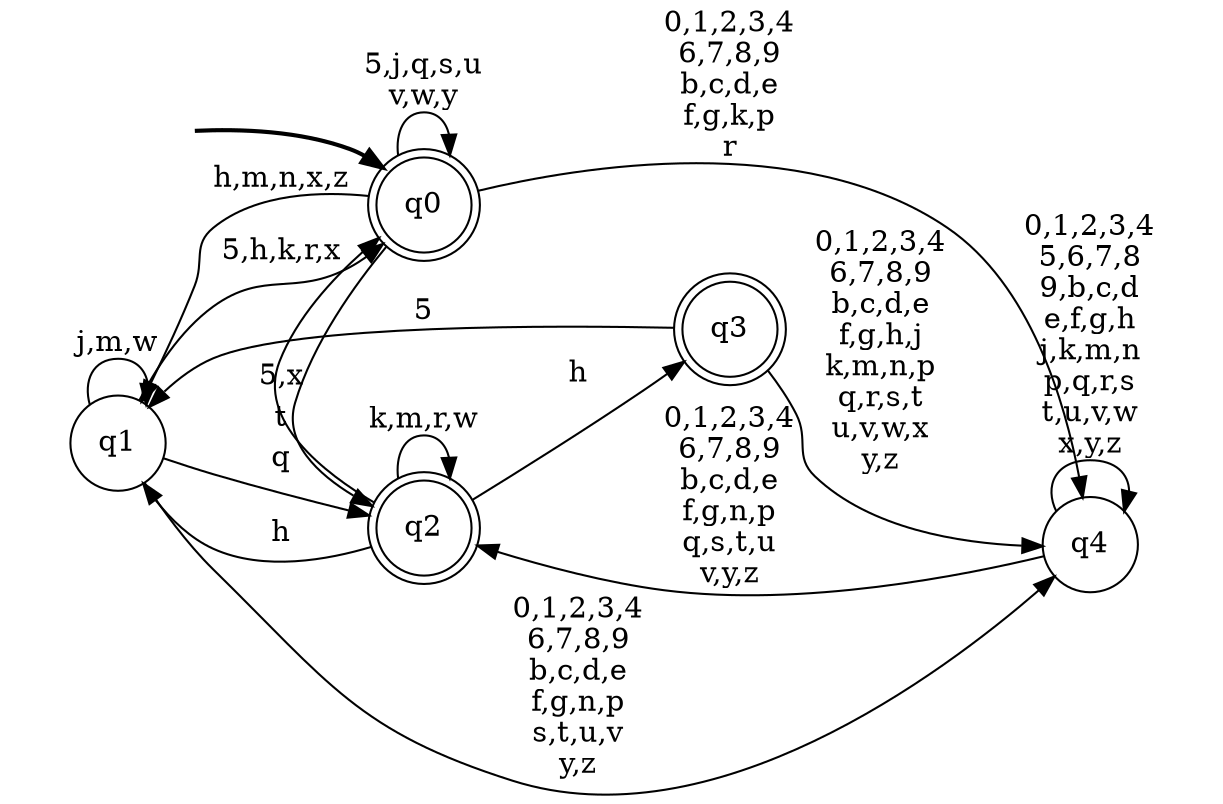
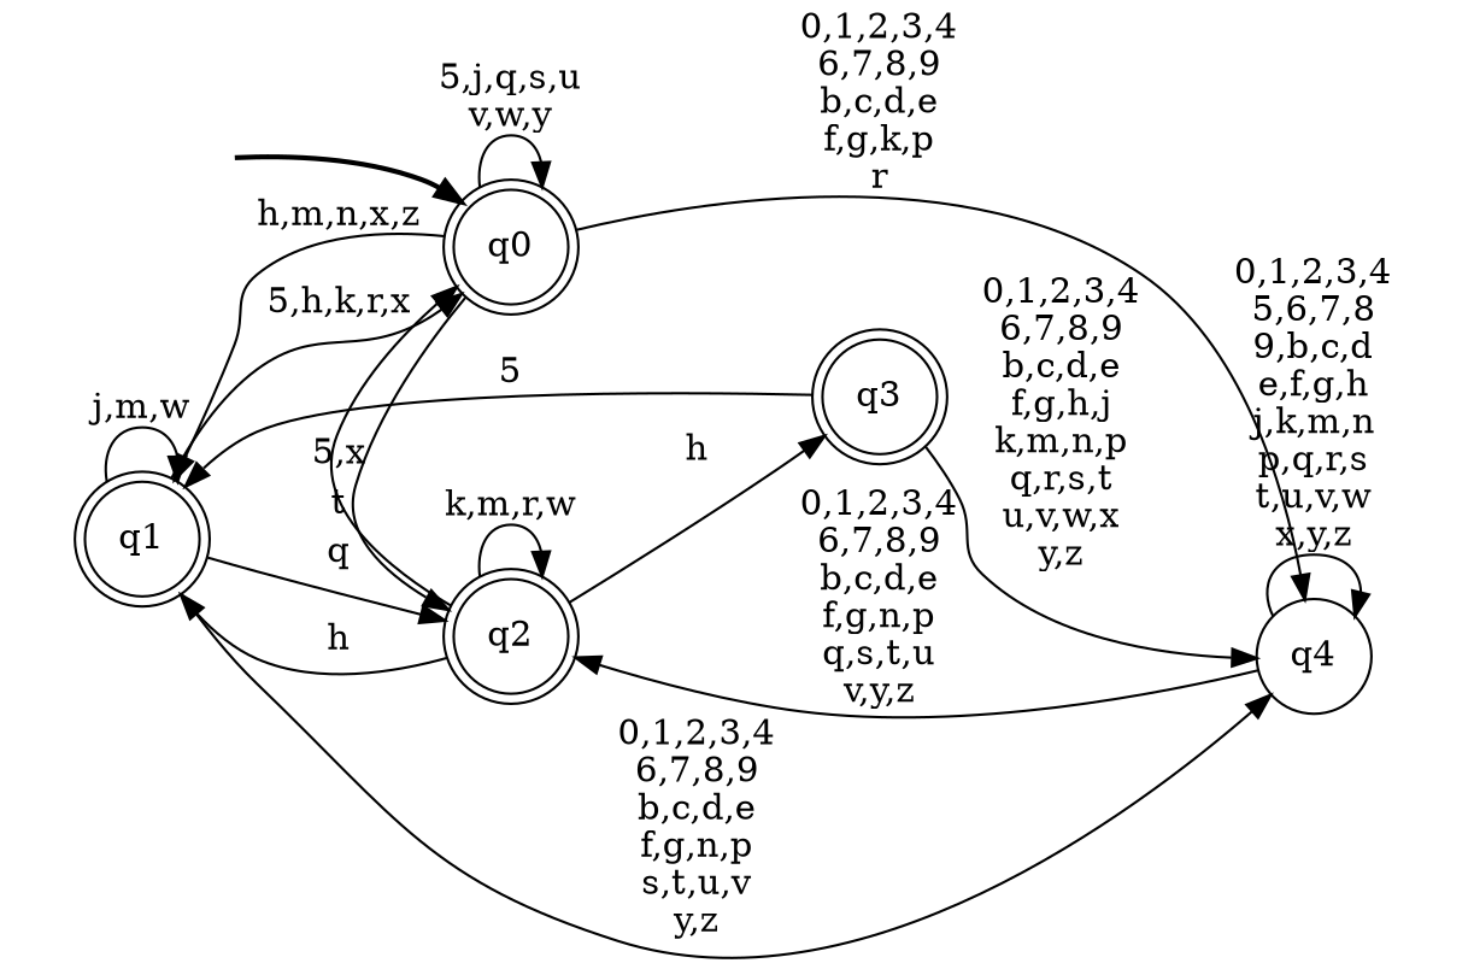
  digraph {
    rankdir=LR
    node [shape=doublecircle style="rounded,filled" color=black fillcolor=white]
    __start0 [height=0 shape=none style=invis width=0 color="" fillcolor=""]
    n2 [label=q0]
-   n3 [label=q1 shape=circle style=filled]
+   n3 [label=q1 style=filled]
    n4 [label=q2]
    n5 [label=q4 shape=circle style=filled]
    n6 [label=q3]
    subgraph cluster_1 {
      nodesep=0.15
      ranksep=0.15
      style=invis
      __start0
      n2
    }
    __start0 -> n2 [penwidth=2]
    n2 -> n2 [label="5,j,q,s,u\nv,w,y"]
    n2 -> n3 [label="h,m,n,x,z"]
    n2 -> n4 [label=t]
    n2 -> n5 [label="0,1,2,3,4\n6,7,8,9\nb,c,d,e\nf,g,k,p\nr"]
    n3 -> n2 [label="5,h,k,r,x"]
    n3 -> n3 [label="j,m,w"]
    n3 -> n4 [label=q]
    n3 -> n5 [label="0,1,2,3,4\n6,7,8,9\nb,c,d,e\nf,g,n,p\ns,t,u,v\ny,z"]
    n4 -> n2 [label="5,x"]
    n4 -> n3 [label=h]
    n4 -> n4 [label="k,m,r,w"]
    n4 -> n6 [label=h]
    n5 -> n4 [label="0,1,2,3,4\n6,7,8,9\nb,c,d,e\nf,g,n,p\nq,s,t,u\nv,y,z"]
    n5 -> n5 [label="0,1,2,3,4\n5,6,7,8\n9,b,c,d\ne,f,g,h\nj,k,m,n\np,q,r,s\nt,u,v,w\nx,y,z"]
    n6 -> n3 [label=5]
    n6 -> n5 [label="0,1,2,3,4\n6,7,8,9\nb,c,d,e\nf,g,h,j\nk,m,n,p\nq,r,s,t\nu,v,w,x\ny,z"]
  }
